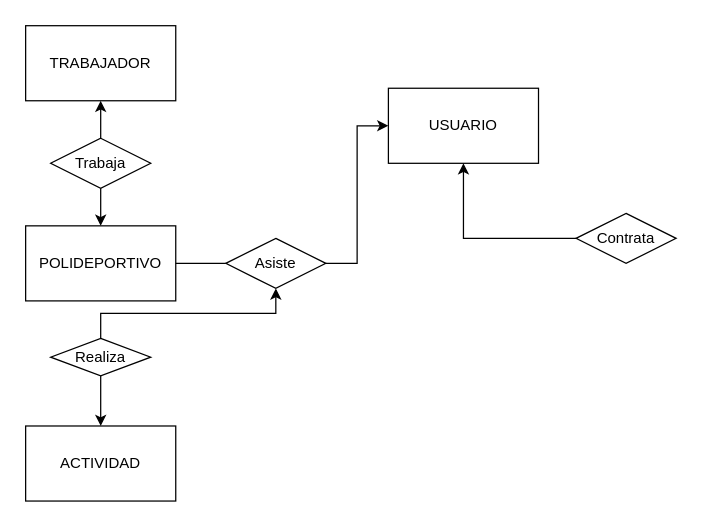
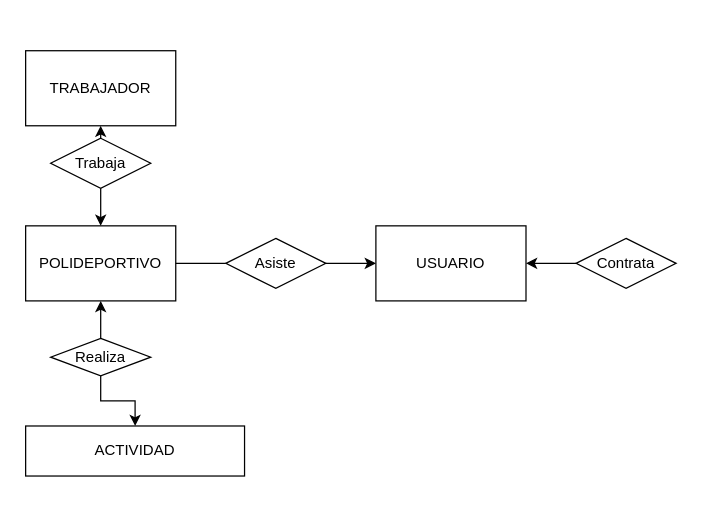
  <mxCell id="0" />
  <mxCell id="1" parent="0" />
  <mxCell id="2" value="POLIDEPORTIVO" style="rounded=0;whiteSpace=wrap;html=1;" vertex="1" parent="1"><mxGeometry x="20" y="180" width="120" height="60" as="geometry" /></mxCell>
- <mxCell id="3" value="USUARIO" style="rounded=0;whiteSpace=wrap;html=1;" vertex="1" parent="1"><mxGeometry x="310" y="70" width="120" height="60" as="geometry" /></mxCell>
- <mxCell id="4" value="TRABAJADOR" style="rounded=0;whiteSpace=wrap;html=1;" vertex="1" parent="1"><mxGeometry x="20" y="20" width="120" height="60" as="geometry" /></mxCell>
- <mxCell id="5" value="ACTIVIDAD" style="rounded=0;whiteSpace=wrap;html=1;" vertex="1" parent="1"><mxGeometry x="20" y="340" width="120" height="60" as="geometry" /></mxCell>
+ <mxCell id="3" value="USUARIO" style="rounded=0;whiteSpace=wrap;html=1;" vertex="1" parent="1"><mxGeometry x="300" y="180" width="120" height="60" as="geometry" /></mxCell>
+ <mxCell id="4" value="TRABAJADOR" style="rounded=0;whiteSpace=wrap;html=1;" vertex="1" parent="1"><mxGeometry x="20" y="40" width="120" height="60" as="geometry" /></mxCell>
+ <mxCell id="5" value="ACTIVIDAD" style="rounded=0;whiteSpace=wrap;html=1;" vertex="1" parent="1"><mxGeometry x="20" y="340" width="175" height="40" as="geometry" /></mxCell>
  <mxCell id="6" style="edgeStyle=orthogonalEdgeStyle;rounded=0;orthogonalLoop=1;jettySize=auto;html=1;exitX=0;exitY=0.5;exitDx=0;exitDy=0;" edge="1" parent="1" source="7" target="3"><mxGeometry relative="1" as="geometry" /></mxCell>
- <mxCell id="7" value="Contrata" style="rhombus;whiteSpace=wrap;html=1;" vertex="1" parent="1"><mxGeometry x="460" y="170" width="80" height="40" as="geometry" /></mxCell>
+ <mxCell id="7" value="Contrata" style="rhombus;whiteSpace=wrap;html=1;" vertex="1" parent="1"><mxGeometry x="460" y="190" width="80" height="40" as="geometry" /></mxCell>
  <mxCell id="8" style="edgeStyle=orthogonalEdgeStyle;rounded=0;orthogonalLoop=1;jettySize=auto;html=1;exitX=0.5;exitY=0;exitDx=0;exitDy=0;entryX=0.5;entryY=1;entryDx=0;entryDy=0;" edge="1" parent="1" source="10" target="4"><mxGeometry relative="1" as="geometry" /></mxCell>
  <mxCell id="9" style="edgeStyle=orthogonalEdgeStyle;rounded=0;orthogonalLoop=1;jettySize=auto;html=1;exitX=0.5;exitY=1;exitDx=0;exitDy=0;entryX=0.5;entryY=0;entryDx=0;entryDy=0;" edge="1" parent="1" source="10" target="2"><mxGeometry relative="1" as="geometry" /></mxCell>
  <mxCell id="10" value="Trabaja" style="rhombus;whiteSpace=wrap;html=1;" vertex="1" parent="1"><mxGeometry x="40" y="110" width="80" height="40" as="geometry" /></mxCell>
- <mxCell id="11" style="edgeStyle=orthogonalEdgeStyle;rounded=0;orthogonalLoop=1;jettySize=auto;html=1;exitX=0.5;exitY=0;exitDx=0;exitDy=0;" edge="1" parent="1" source="13" target="16"><mxGeometry relative="1" as="geometry" /></mxCell>
+ <mxCell id="11" style="edgeStyle=orthogonalEdgeStyle;rounded=0;orthogonalLoop=1;jettySize=auto;html=1;exitX=0.5;exitY=0;exitDx=0;exitDy=0;entryX=0.5;entryY=1;entryDx=0;entryDy=0;" edge="1" parent="1" source="13" target="2"><mxGeometry relative="1" as="geometry" /></mxCell>
  <mxCell id="12" style="edgeStyle=orthogonalEdgeStyle;rounded=0;orthogonalLoop=1;jettySize=auto;html=1;exitX=0.5;exitY=1;exitDx=0;exitDy=0;" edge="1" parent="1" source="13" target="5"><mxGeometry relative="1" as="geometry" /></mxCell>
  <mxCell id="13" value="Realiza" style="rhombus;whiteSpace=wrap;html=1;" vertex="1" parent="1"><mxGeometry x="40" y="270" width="80" height="30" as="geometry" /></mxCell>
  <mxCell id="14" style="edgeStyle=orthogonalEdgeStyle;rounded=0;orthogonalLoop=1;jettySize=auto;html=1;exitX=0;exitY=0.5;exitDx=0;exitDy=0;entryX=1;entryY=0.5;entryDx=0;entryDy=0;endArrow=none;" edge="1" parent="1" source="16" target="2"><mxGeometry relative="1" as="geometry" /></mxCell>
  <mxCell id="15" style="edgeStyle=orthogonalEdgeStyle;rounded=0;orthogonalLoop=1;jettySize=auto;html=1;exitX=1;exitY=0.5;exitDx=0;exitDy=0;entryX=0;entryY=0.5;entryDx=0;entryDy=0;" edge="1" parent="1" source="16" target="3"><mxGeometry relative="1" as="geometry" /></mxCell>
  <mxCell id="16" value="Asiste" style="rhombus;whiteSpace=wrap;html=1;" vertex="1" parent="1"><mxGeometry x="180" y="190" width="80" height="40" as="geometry" /></mxCell>
